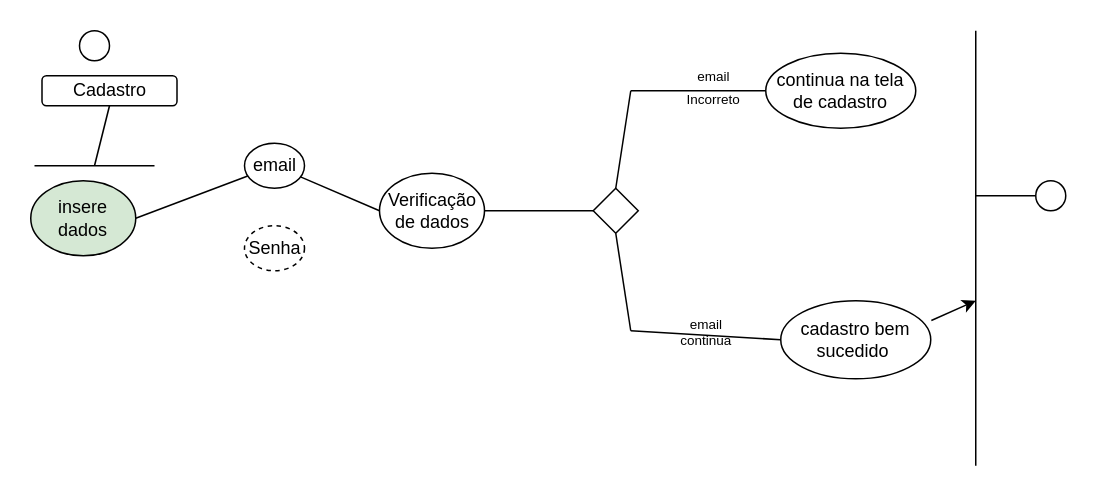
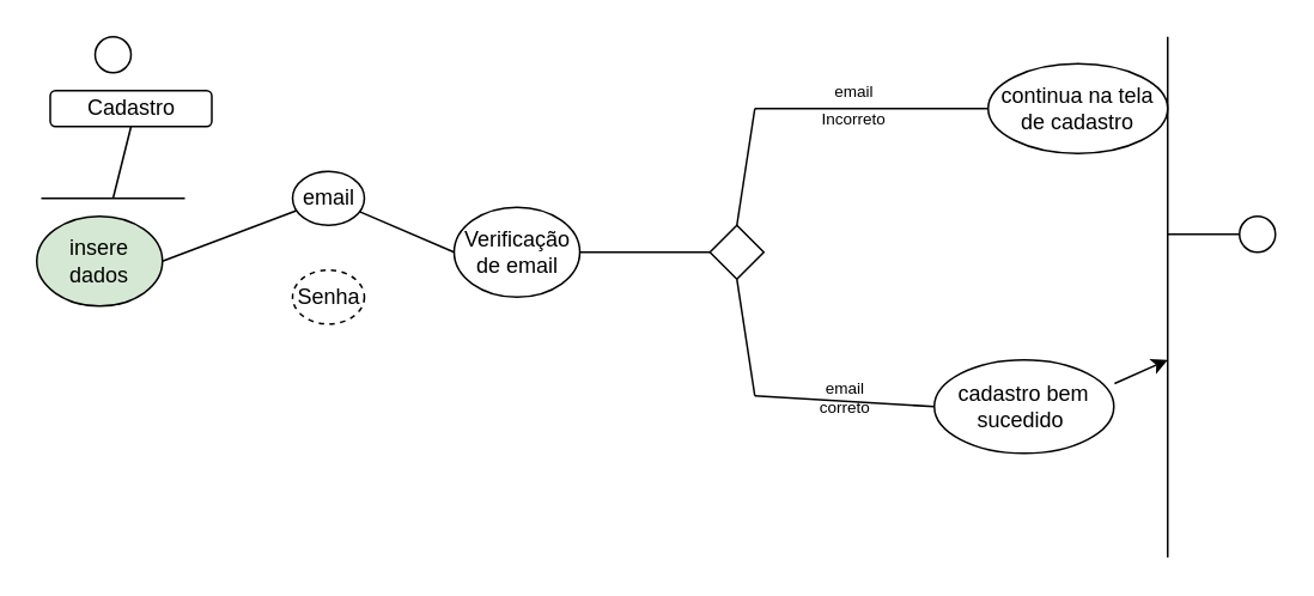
  <mxCell id="0" />
  <mxCell id="1" parent="0" />
  <mxCell id="2" value="" style="ellipse;whiteSpace=wrap;html=1;aspect=fixed;" parent="1" vertex="1"><mxGeometry x="52.5" y="20" width="20" height="20" as="geometry" /></mxCell>
  <mxCell id="3" value="Cadastro" style="rounded=1;whiteSpace=wrap;html=1;" parent="1" vertex="1"><mxGeometry x="27.5" y="50" width="90" height="20" as="geometry" /></mxCell>
  <mxCell id="4" value="" style="endArrow=none;html=1;rounded=0;" parent="1" edge="1"><mxGeometry width="50" height="50" relative="1" as="geometry"><mxPoint x="22.5" y="110" as="sourcePoint" /><mxPoint x="102.5" y="110" as="targetPoint" /></mxGeometry></mxCell>
  <mxCell id="5" value="insere dados" style="ellipse;whiteSpace=wrap;html=1;fillColor=#d5e8d4;" parent="1" vertex="1"><mxGeometry x="20" y="120" width="70" height="50" as="geometry" /></mxCell>
  <mxCell id="6" value="" style="endArrow=none;html=1;rounded=0;entryX=0.5;entryY=1;entryDx=0;entryDy=0;" parent="1" target="3" edge="1"><mxGeometry width="50" height="50" relative="1" as="geometry"><mxPoint x="62.5" y="110" as="sourcePoint" /><mxPoint x="72.5" y="90" as="targetPoint" /></mxGeometry></mxCell>
  <mxCell id="7" value="email" style="ellipse;whiteSpace=wrap;html=1;" parent="1" vertex="1"><mxGeometry x="162.5" y="95" width="40" height="30" as="geometry" /></mxCell>
  <mxCell id="8" value="Senha" style="ellipse;whiteSpace=wrap;html=1;dashed=1;" parent="1" vertex="1"><mxGeometry x="162.5" y="150" width="40" height="30" as="geometry" /></mxCell>
  <mxCell id="9" value="" style="endArrow=none;html=1;rounded=0;exitX=1;exitY=0.5;exitDx=0;exitDy=0;" parent="1" source="5" target="7" edge="1"><mxGeometry width="50" height="50" relative="1" as="geometry"><mxPoint x="272.5" y="160" as="sourcePoint" /><mxPoint x="322.5" y="110" as="targetPoint" /></mxGeometry></mxCell>
  <mxCell id="10" value="" style="endArrow=none;html=1;rounded=0;" parent="1" source="7" edge="1"><mxGeometry width="50" height="50" relative="1" as="geometry"><mxPoint x="272.5" y="160" as="sourcePoint" /><mxPoint x="252.5" y="140" as="targetPoint" /></mxGeometry></mxCell>
- <mxCell id="11" value="Verificação de dados" style="ellipse;whiteSpace=wrap;html=1;" parent="1" vertex="1"><mxGeometry x="252.5" y="115" width="70" height="50" as="geometry" /></mxCell>
+ <mxCell id="11" value="Verificação de email" style="ellipse;whiteSpace=wrap;html=1;" parent="1" vertex="1"><mxGeometry x="252.5" y="115" width="70" height="50" as="geometry" /></mxCell>
  <mxCell id="12" value="" style="rhombus;whiteSpace=wrap;html=1;" parent="1" vertex="1"><mxGeometry x="395" y="125" width="30" height="30" as="geometry" /></mxCell>
  <mxCell id="13" value="" style="endArrow=none;html=1;rounded=0;entryX=0;entryY=0.5;entryDx=0;entryDy=0;exitX=1;exitY=0.5;exitDx=0;exitDy=0;" parent="1" source="11" target="12" edge="1"><mxGeometry width="50" height="50" relative="1" as="geometry"><mxPoint x="272.5" y="160" as="sourcePoint" /><mxPoint x="322.5" y="110" as="targetPoint" /></mxGeometry></mxCell>
- <mxCell id="14" value="continua na tela de cadastro" style="ellipse;whiteSpace=wrap;html=1;" parent="1" vertex="1"><mxGeometry x="510" y="35" width="100" height="50" as="geometry" /></mxCell>
+ <mxCell id="14" value="continua na tela de cadastro" style="ellipse;whiteSpace=wrap;html=1;" parent="1" vertex="1"><mxGeometry x="550" y="35" width="100" height="50" as="geometry" /></mxCell>
  <mxCell id="15" value="&lt;font style=&quot;font-size: 9px;&quot;&gt;email&lt;/font&gt;" style="text;html=1;align=center;verticalAlign=middle;resizable=0;points=[];autosize=1;strokeColor=none;fillColor=none;" parent="1" vertex="1"><mxGeometry x="450" y="35" width="50" height="30" as="geometry" /></mxCell>
  <mxCell id="16" value="&lt;font style=&quot;font-size: 9px;&quot;&gt;Incorreto&lt;/font&gt;" style="text;html=1;align=center;verticalAlign=middle;resizable=0;points=[];autosize=1;strokeColor=none;fillColor=none;" parent="1" vertex="1"><mxGeometry x="445" y="50" width="60" height="30" as="geometry" /></mxCell>
  <mxCell id="17" value="cadastro bem sucedido&amp;nbsp;" style="ellipse;whiteSpace=wrap;html=1;" parent="1" vertex="1"><mxGeometry x="520" y="200" width="100" height="52" as="geometry" /></mxCell>
  <mxCell id="18" value="" style="endArrow=none;html=1;rounded=0;" parent="1" edge="1"><mxGeometry width="50" height="50" relative="1" as="geometry"><mxPoint x="650" y="310" as="sourcePoint" /><mxPoint x="650" y="20" as="targetPoint" /></mxGeometry></mxCell>
  <mxCell id="19" value="" style="endArrow=none;html=1;rounded=0;" parent="1" edge="1"><mxGeometry width="50" height="50" relative="1" as="geometry"><mxPoint x="650" y="130" as="sourcePoint" /><mxPoint x="690" y="130" as="targetPoint" /></mxGeometry></mxCell>
  <mxCell id="20" value="" style="ellipse;whiteSpace=wrap;html=1;aspect=fixed;" parent="1" vertex="1"><mxGeometry x="690" y="120" width="20" height="20" as="geometry" /></mxCell>
  <mxCell id="21" value="" style="endArrow=classic;html=1;rounded=0;exitX=1.004;exitY=0.253;exitDx=0;exitDy=0;exitPerimeter=0;" parent="1" source="17" edge="1"><mxGeometry width="50" height="50" relative="1" as="geometry"><mxPoint x="320" y="130" as="sourcePoint" /><mxPoint x="650" y="200" as="targetPoint" /></mxGeometry></mxCell>
  <mxCell id="22" value="" style="endArrow=none;html=1;rounded=0;entryX=0.5;entryY=1;entryDx=0;entryDy=0;" edge="1" parent="1" target="12"><mxGeometry width="50" height="50" relative="1" as="geometry"><mxPoint x="420" y="220" as="sourcePoint" /><mxPoint x="380" y="160" as="targetPoint" /></mxGeometry></mxCell>
  <mxCell id="23" value="" style="endArrow=none;html=1;rounded=0;entryX=0.5;entryY=0;entryDx=0;entryDy=0;" edge="1" parent="1" target="12"><mxGeometry width="50" height="50" relative="1" as="geometry"><mxPoint x="420" y="60" as="sourcePoint" /><mxPoint x="415" y="175" as="targetPoint" /></mxGeometry></mxCell>
  <mxCell id="24" value="" style="endArrow=none;html=1;rounded=0;entryX=0;entryY=0.5;entryDx=0;entryDy=0;" edge="1" parent="1" target="14"><mxGeometry width="50" height="50" relative="1" as="geometry"><mxPoint x="420" y="60" as="sourcePoint" /><mxPoint x="390" y="80" as="targetPoint" /></mxGeometry></mxCell>
  <mxCell id="25" value="" style="endArrow=none;html=1;rounded=0;entryX=0;entryY=0.5;entryDx=0;entryDy=0;" edge="1" parent="1" target="17"><mxGeometry width="50" height="50" relative="1" as="geometry"><mxPoint x="420" y="220" as="sourcePoint" /><mxPoint x="400" y="140" as="targetPoint" /></mxGeometry></mxCell>
  <mxCell id="26" value="&lt;font style=&quot;font-size: 9px;&quot;&gt;email&lt;/font&gt;" style="text;html=1;align=center;verticalAlign=middle;resizable=0;points=[];autosize=1;strokeColor=none;fillColor=none;" vertex="1" parent="1"><mxGeometry x="445" y="200" width="50" height="30" as="geometry" /></mxCell>
- <mxCell id="27" value="&lt;font style=&quot;font-size: 9px;&quot;&gt;continua&lt;/font&gt;" style="text;html=1;align=center;verticalAlign=middle;resizable=0;points=[];autosize=1;strokeColor=none;fillColor=none;" vertex="1" parent="1"><mxGeometry x="445" y="211" width="50" height="30" as="geometry" /></mxCell>
+ <mxCell id="27" value="&lt;font style=&quot;font-size: 9px;&quot;&gt;correto&lt;/font&gt;" style="text;html=1;align=center;verticalAlign=middle;resizable=0;points=[];autosize=1;strokeColor=none;fillColor=none;" vertex="1" parent="1"><mxGeometry x="445" y="211" width="50" height="30" as="geometry" /></mxCell>
